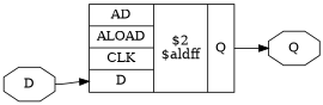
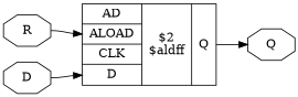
  digraph {
    rankdir=LR
    remincross=true
    node [shape=octagon color=black fontcolor=black]
    edge [color=black fontcolor=black tailport=e]
    n1 [label="{{<p6> AD|<p7> ALOAD|<p8> CLK|<p2> D}|$2\n$aldff|{<p3> Q}}" shape=record color="" fontcolor=""]
    n2 [label=Q]
    n3 [label=D]
+   n4 [label=R]
    n1 -> n2 [headport=w tailport="p3:e"]
    n3 -> n1 [headport="p2:w"]
+   n4 -> n1 [headport="p7:w"]
  }
